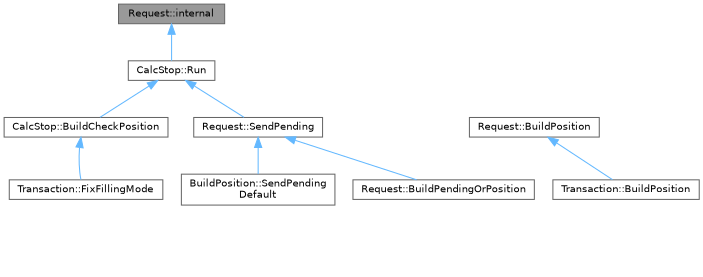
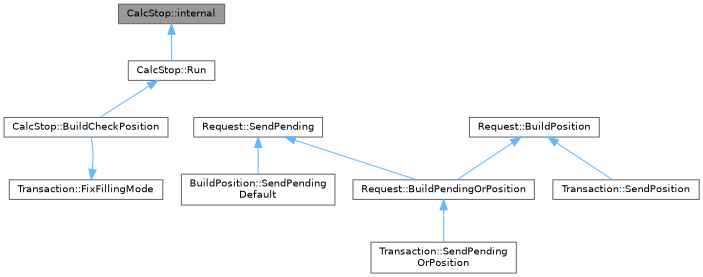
  digraph {
    rankdir=TB
    node [color=grey40 fillcolor=white fontname=Helvetica fontsize=10 shape=box style=filled]
    edge [color=steelblue1 dir=back fontname=Helvetica fontsize=10 labelfontname=Helvetica labelfontsize=10 style=solid]
-   n1 [color=gray40 fillcolor=grey60 fontcolor=black height=0.2 label="Request::internal" width=0.4]
+   n1 [color=gray40 fillcolor=grey60 fontcolor=black height=0.2 label="CalcStop::internal" width=0.4]
    n2 [height=0.2 label="CalcStop::Run" width=0.4]
    n3 [height=0.2 label="CalcStop::BuildCheckPosition" width=0.4]
    n4 [height=0.2 label="Request::SendPending" width=0.4]
    n5 [height=0.2 label="Transaction::FixFillingMode" width=0.4]
    n6 [height=0.2 label="Request::BuildPendingOrPosition" width=0.4]
    n7 [height=0.2 label="BuildPosition::SendPending\lDefault" width=0.4]
    n8 [height=0.2 label="Request::BuildPosition" width=0.4]
-   n9 [height=0.2 label="Transaction::BuildPosition" width=0.4]
+   n9 [height=0.2 label="Transaction::SendPosition" width=0.4]
+   n10 [height=0.2 label="Transaction::SendPending\lOrPosition" width=0.4]
    n1 -> n2
    n2 -> n3
-   n2 -> n4
-   n3 -> n5
+   n5 -> n3
    n4 -> n6
    n4 -> n7
+   n6 -> n10
+   n8 -> n6
    n8 -> n9
  }
